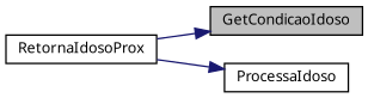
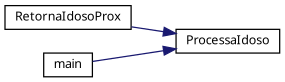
  digraph {
    fontname="Noto Sans"
    rankdir=RL
    node [color=black fillcolor=white fontname="Noto Sans" fontsize=10 shape=record style=filled]
    edge [color=midnightblue dir=back fontname="Noto Sans" fontsize=10 labelfontname=Helvetica labelfontsize=10 style=solid]
-   n1 [fillcolor=grey75 fontcolor=black height=0.2 label=GetCondicaoIdoso width=0.4]
    n2 [height=0.2 label=RetornaIdosoProx width=0.4]
    n3 [height=0.2 label=ProcessaIdoso width=0.4]
-   n1 -> n2
+   n4 [height=0.2 label=main width=0.4]
    n3 -> n2
+   n3 -> n4
  }
